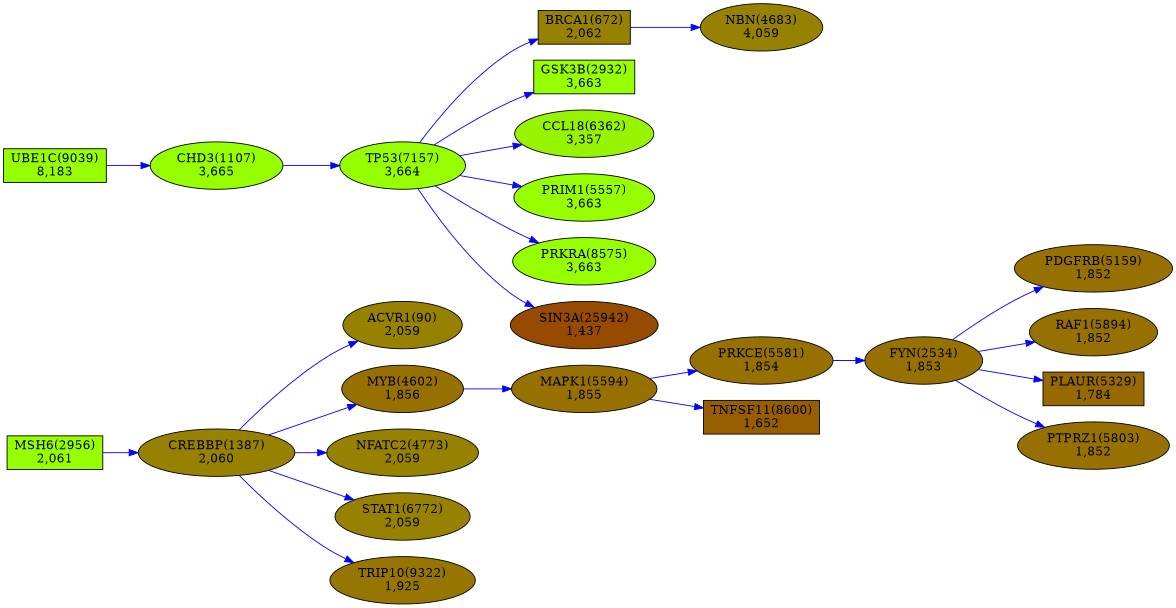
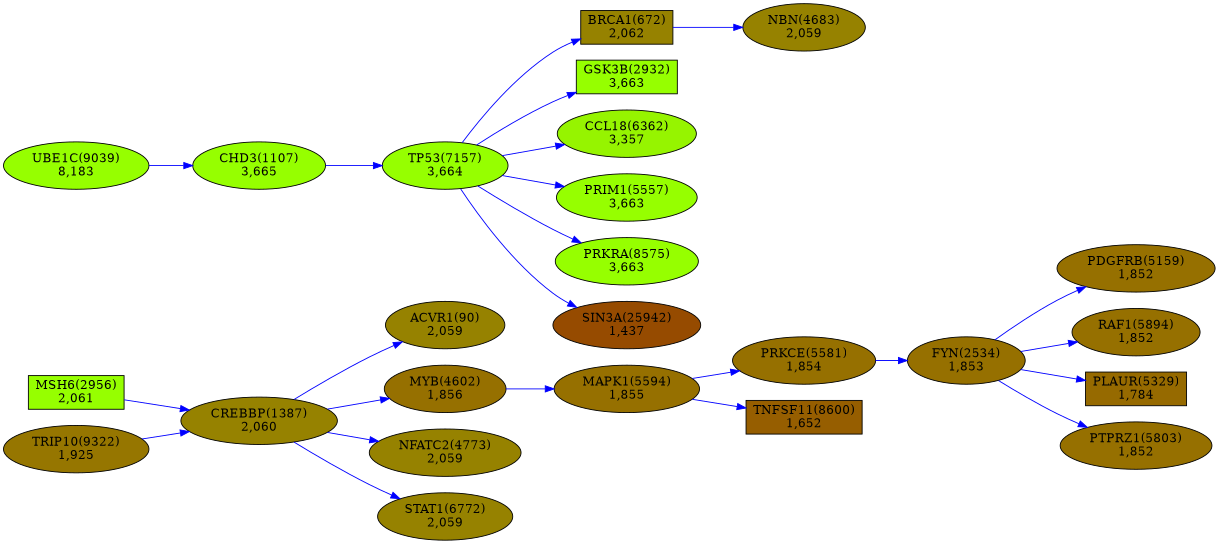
  digraph {
    fontname="DejaVu Serif"
    rankdir=LR
    node [fillcolor="#96ff00" fontname="DejaVu Serif" shape=ellipse style=filled]
    edge [color=blue fontname="DejaVu Serif"]
    n1 [fillcolor="#968200" label="ACVR1(90)\n2,059"]
    n2 [fillcolor="#968200" label="BRCA1(672)\n2,062" shape=box]
-   n3 [fillcolor="#968200" label="NBN(4683)\n4,059"]
+   n3 [fillcolor="#968200" label="NBN(4683)\n2,059"]
    n4 [label="MSH6(2956)\n2,061" shape=box]
    n5 [fillcolor="#968200" label="CREBBP(1387)\n2,060"]
    n6 [label="CHD3(1107)\n3,665"]
    n7 [label="TP53(7157)\n3,664"]
    n8 [label="GSK3B(2932)\n3,663" shape=box]
    n9 [fillcolor="#96f400" label="CCL18(6362)\n3,357"]
    n10 [label="PRIM1(5557)\n3,663"]
    n11 [label="PRKRA(8575)\n3,663"]
    n12 [fillcolor="#964b00" label="SIN3A(25942)\n1,437"]
    n13 [fillcolor="#967000" label="MYB(4602)\n1,856"]
    n14 [fillcolor="#968200" label="NFATC2(4773)\n2,059"]
    n15 [fillcolor="#968200" label="STAT1(6772)\n2,059"]
    n16 [fillcolor="#967600" label="TRIP10(9322)\n1,925"]
    n17 [fillcolor="#967000" label="MAPK1(5594)\n1,855"]
    n18 [fillcolor="#967000" label="FYN(2534)\n1,853"]
    n19 [fillcolor="#967000" label="PDGFRB(5159)\n1,852"]
    n20 [fillcolor="#967000" label="RAF1(5894)\n1,852"]
    n21 [fillcolor="#966a00" label="PLAUR(5329)\n1,784" shape=box]
    n22 [fillcolor="#967000" label="PTPRZ1(5803)\n1,852"]
    n23 [fillcolor="#967000" label="PRKCE(5581)\n1,854"]
    n24 [fillcolor="#965e00" label="TNFSF11(8600)\n1,652" shape=box]
-   n25 [label="UBE1C(9039)\n8,183" shape=box]
+   n25 [label="UBE1C(9039)\n8,183"]
    n2 -> n3
    n4 -> n5
    n5 -> n1
    n5 -> n13
    n5 -> n14
    n5 -> n15
-   n5 -> n16
+   n16 -> n5
    n6 -> n7
    n7 -> n2
    n7 -> n8
    n7 -> n9
    n7 -> n10
    n7 -> n11
    n7 -> n12
    n13 -> n17
    n17 -> n23
    n17 -> n24
    n18 -> n19
    n18 -> n20
    n18 -> n21
    n18 -> n22
    n23 -> n18
    n25 -> n6
  }
